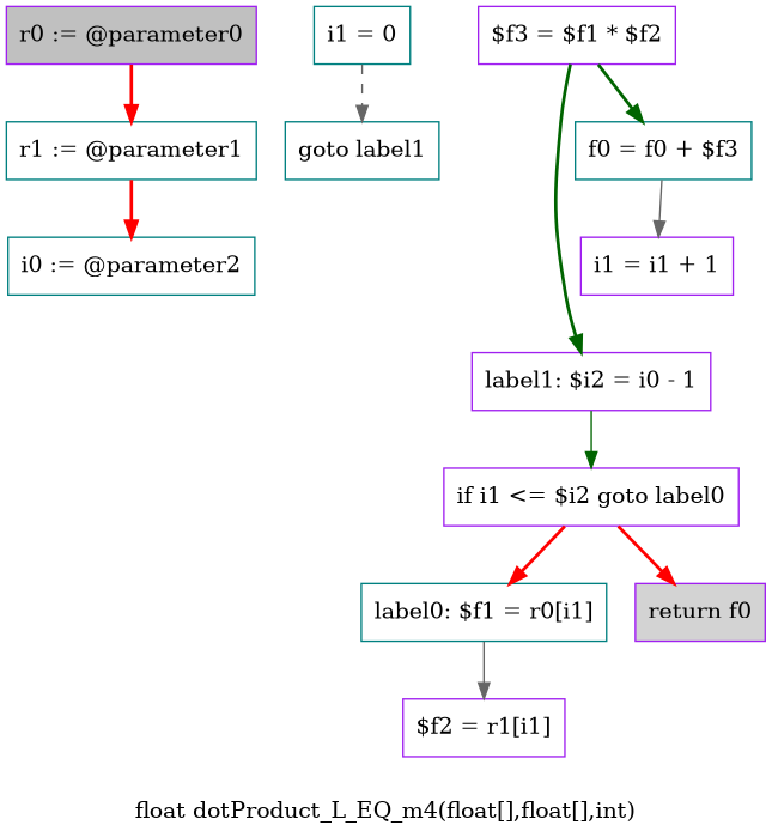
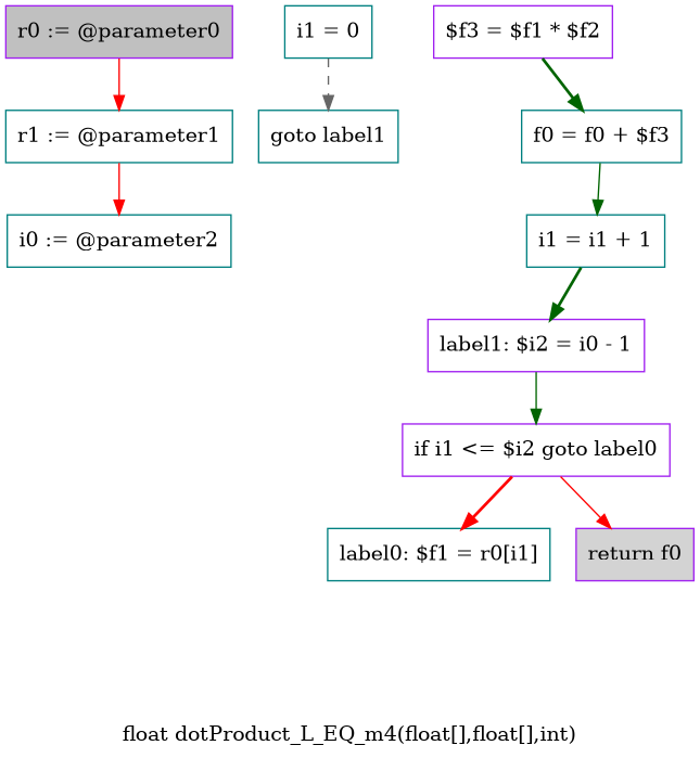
  digraph {
    label="float dotProduct_L_EQ_m4(float[],float[],int)"
    node [color=purple shape=box]
    edge [color=red style=bold]
    n1 [fillcolor=gray label="r0 := @parameter0" style=filled]
    n2 [color=teal label="r1 := @parameter1"]
    n3 [color=teal label="i0 := @parameter2"]
    n4 [color=teal label="i1 = 0"]
    n5 [color=teal label="goto label1"]
    n6 [label="label1: $i2 = i0 - 1"]
    n7 [label="if i1 <= $i2 goto label0"]
    n8 [color=teal label="label0: $f1 = r0[i1]"]
    n9 [fillcolor=lightgray label="return f0" style=filled]
-   n10 [label="$f2 = r1[i1]"]
    n11 [label="$f3 = $f1 * $f2"]
    n12 [color=teal label="f0 = f0 + $f3"]
-   n13 [label="i1 = i1 + 1"]
-   n1 -> n2
-   n2 -> n3
+   n13 [color=teal label="i1 = i1 + 1"]
+   n1 -> n2 [style=solid]
+   n2 -> n3 [style=solid]
    n4 -> n5 [color=gray40 style=dashed]
    n6 -> n7 [color=darkgreen style=solid]
    n7 -> n8
-   n7 -> n9
-   n8 -> n10 [color=gray40 style=solid]
+   n7 -> n9 [style=solid]
    n11 -> n12 [color=darkgreen]
-   n12 -> n13 [color=gray40 style=solid]
-   n11 -> n6 [color=darkgreen]
+   n12 -> n13 [color=darkgreen style=solid]
+   n13 -> n6 [color=darkgreen]
  }
